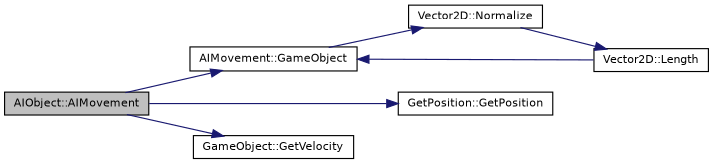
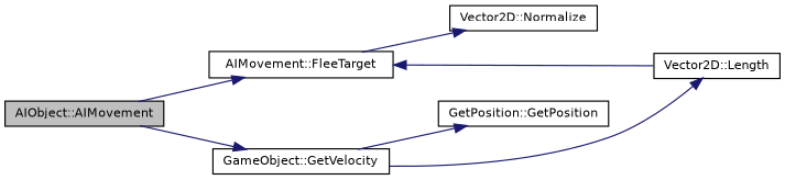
  digraph {
    rankdir=LR
    node [color=black fillcolor=white fontname=Helvetica fontsize=10 shape=record style=filled]
    edge [color=midnightblue fontname=Helvetica fontsize=10 labelfontname=Helvetica labelfontsize=10 style=solid]
    n1 [fillcolor=grey75 fontcolor=black height=0.2 label="AIObject::AIMovement" width=0.4]
-   n2 [height=0.2 label="AIMovement::GameObject" width=0.4]
+   n2 [height=0.2 label="AIMovement::FleeTarget" width=0.4]
    n3 [height=0.2 label="GetPosition::GetPosition" width=0.4]
    n4 [height=0.2 label="GameObject::GetVelocity" width=0.4]
    n5 [height=0.2 label="Vector2D::Normalize" width=0.4]
    n6 [height=0.2 label="Vector2D::Length" width=0.4]
    n1 -> n2
-   n1 -> n3
+   n4 -> n3
    n1 -> n4
    n2 -> n5
-   n5 -> n6
+   n4 -> n6
    n6 -> n2
  }
